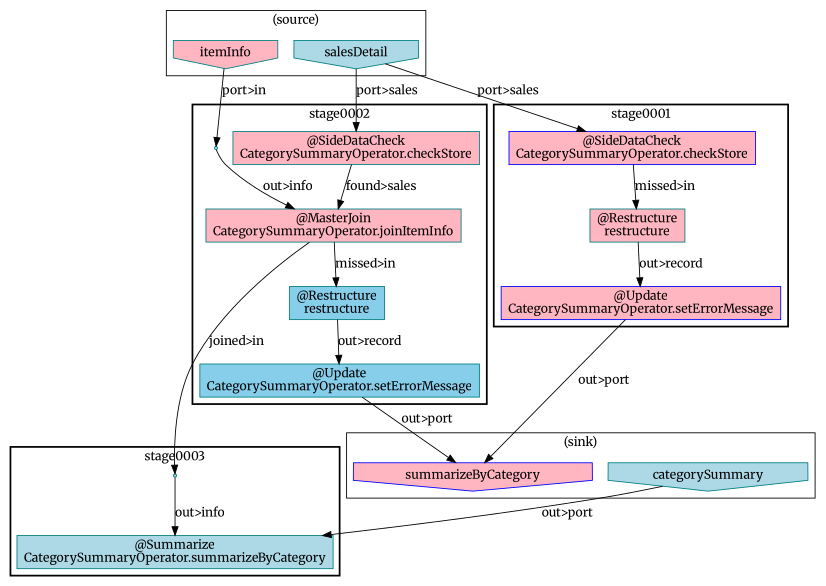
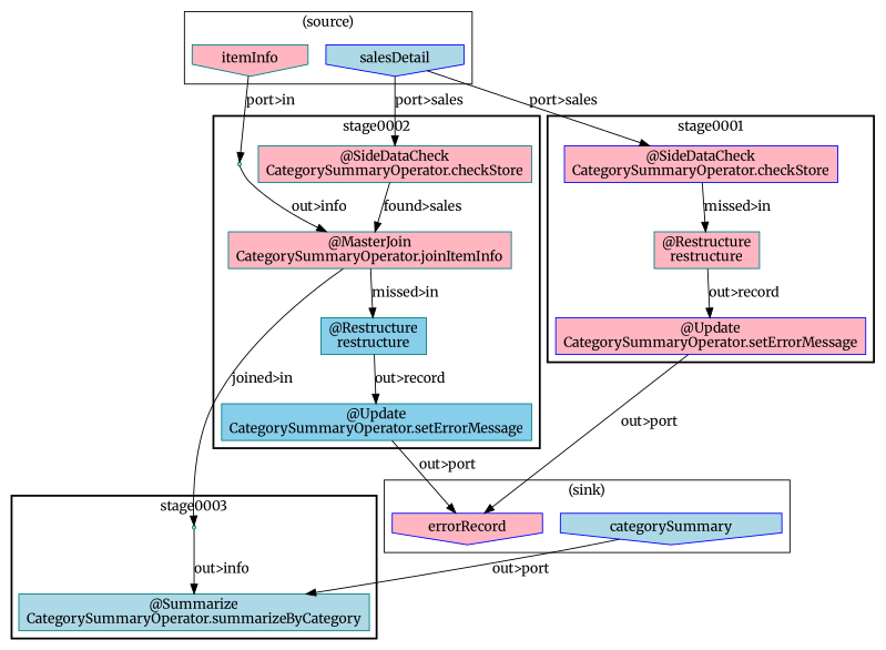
  digraph {
    fontname=Merriweather
    node [color=teal fillcolor=lightpink fontname=Merriweather shape=box style=filled]
    edge [fontname=Merriweather]
    n1 [fillcolor=skyblue label="@Update\nCategorySummaryOperator.setErrorMessage"]
    n2 [label="@MasterJoin\nCategorySummaryOperator.joinItemInfo"]
    n3 [fillcolor=skyblue label="@Restructure\nrestructure"]
    n4 [label="@SideDataCheck\nCategorySummaryOperator.checkStore"]
    "5f730de0-3204-4177-a206-911ca24e891c" [fillcolor=lightblue shape=point]
-   n6 [fillcolor=lightblue label=categorySummary shape=invhouse]
-   n7 [color=blue label=summarizeByCategory shape=invhouse]
+   n6 [color=blue fillcolor=lightblue label=categorySummary shape=invhouse]
+   n7 [color=blue label=errorRecord shape=invhouse]
    n8 [fillcolor=lightblue label="@Summarize\nCategorySummaryOperator.summarizeByCategory"]
    "efe8893a-a6c4-4bc4-9e2e-fc18f172f074" [fillcolor=lightblue shape=point]
-   n10 [fillcolor=lightblue label=salesDetail shape=invhouse]
+   n10 [color=blue fillcolor=lightblue label=salesDetail shape=invhouse]
    n11 [label=itemInfo shape=invhouse]
    n12 [color=blue label="@Update\nCategorySummaryOperator.setErrorMessage"]
    n13 [label="@Restructure\nrestructure"]
    n14 [color=blue label="@SideDataCheck\nCategorySummaryOperator.checkStore"]
    subgraph cluster_1 {
      label=stage0002
      style=bold
      n1
      n2
      n3
      n4
      "5f730de0-3204-4177-a206-911ca24e891c"
    }
    subgraph cluster_2 {
      label="(sink)"
      n6
      n7
    }
    subgraph cluster_3 {
      label=stage0003
      style=bold
      n8
      "efe8893a-a6c4-4bc4-9e2e-fc18f172f074"
    }
    subgraph cluster_4 {
      label="(source)"
      n10
      n11
    }
    subgraph cluster_5 {
      label=stage0001
      style=bold
      n12
      n13
      n14
    }
    n1 -> n7 [label="out>port"]
    n2 -> n3 [label="missed>in"]
    n2 -> "efe8893a-a6c4-4bc4-9e2e-fc18f172f074" [label="joined>in"]
    n3 -> n1 [label="out>record"]
    n4 -> n2 [label="found>sales"]
    "5f730de0-3204-4177-a206-911ca24e891c" -> n2 [label="out>info"]
    n6 -> n8 [label="out>port"]
    "efe8893a-a6c4-4bc4-9e2e-fc18f172f074" -> n8 [label="out>info"]
    n10 -> n4 [label="port>sales"]
    n10 -> n14 [label="port>sales"]
    n11 -> "5f730de0-3204-4177-a206-911ca24e891c" [label="port>in"]
    n12 -> n7 [label="out>port"]
    n13 -> n12 [label="out>record"]
    n14 -> n13 [label="missed>in"]
  }
